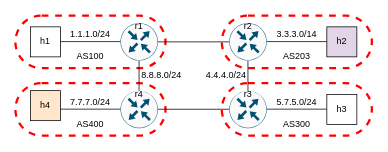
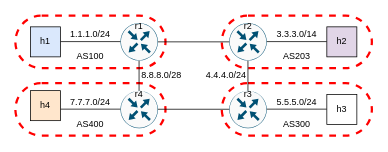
  <mxCell id="0" />
  <mxCell id="1" parent="0" />
  <mxCell id="2" value="" style="rounded=1;whiteSpace=wrap;html=1;arcSize=50;fillColor=none;strokeColor=#ff0000;strokeWidth=3;dashed=1;" vertex="1" parent="1"><mxGeometry x="295" y="20" width="200" height="70" as="geometry" /></mxCell>
  <mxCell id="3" value="" style="rounded=1;whiteSpace=wrap;html=1;arcSize=50;fillColor=none;strokeColor=#ff0000;strokeWidth=3;dashed=1;" vertex="1" parent="1"><mxGeometry x="20" y="20" width="200" height="70" as="geometry" /></mxCell>
  <mxCell id="4" value="" style="sketch=0;points=[[0.5,0,0],[1,0.5,0],[0.5,1,0],[0,0.5,0],[0.145,0.145,0],[0.856,0.145,0],[0.855,0.856,0],[0.145,0.855,0]];verticalLabelPosition=bottom;html=1;verticalAlign=top;aspect=fixed;align=center;pointerEvents=1;shape=mxgraph.cisco19.rect;prIcon=router;fillColor=#FAFAFA;strokeColor=#005073;" vertex="1" parent="1"><mxGeometry x="160" y="30" width="50" height="50" as="geometry" /></mxCell>
  <mxCell id="5" value="" style="sketch=0;points=[[0.5,0,0],[1,0.5,0],[0.5,1,0],[0,0.5,0],[0.145,0.145,0],[0.856,0.145,0],[0.855,0.856,0],[0.145,0.855,0]];verticalLabelPosition=bottom;html=1;verticalAlign=top;aspect=fixed;align=center;pointerEvents=1;shape=mxgraph.cisco19.rect;prIcon=router;fillColor=#FAFAFA;strokeColor=#005073;" vertex="1" parent="1"><mxGeometry x="305" y="30" width="50" height="50" as="geometry" /></mxCell>
  <mxCell id="6" value="" style="endArrow=none;html=1;rounded=0;entryX=0;entryY=0.5;entryDx=0;entryDy=0;entryPerimeter=0;exitX=1;exitY=0.5;exitDx=0;exitDy=0;exitPerimeter=0;" edge="1" parent="1" source="4" target="5"><mxGeometry width="50" height="50" relative="1" as="geometry"><mxPoint x="210" y="60" as="sourcePoint" /><mxPoint x="260" y="10" as="targetPoint" /></mxGeometry></mxCell>
  <mxCell id="7" value="" style="edgeStyle=none;orthogonalLoop=1;jettySize=auto;html=1;rounded=0;endArrow=none;endFill=0;" edge="1" parent="1"><mxGeometry width="80" relative="1" as="geometry"><mxPoint x="80" y="54.67" as="sourcePoint" /><mxPoint x="160" y="54.67" as="targetPoint" /><Array as="points" /></mxGeometry></mxCell>
  <mxCell id="8" value="" style="edgeStyle=none;orthogonalLoop=1;jettySize=auto;html=1;rounded=0;endArrow=none;endFill=0;" edge="1" parent="1"><mxGeometry width="80" relative="1" as="geometry"><mxPoint x="355" y="54.67" as="sourcePoint" /><mxPoint x="435" y="54.67" as="targetPoint" /><Array as="points" /></mxGeometry></mxCell>
  <mxCell id="9" value="1.1.1.0/24" style="text;strokeColor=none;align=center;fillColor=none;html=1;verticalAlign=middle;whiteSpace=wrap;rounded=0;" vertex="1" parent="1"><mxGeometry x="90" y="30" width="60" height="30" as="geometry" /></mxCell>
  <mxCell id="10" value="3.3.3.0/14" style="text;strokeColor=none;align=center;fillColor=none;html=1;verticalAlign=middle;whiteSpace=wrap;rounded=0;" vertex="1" parent="1"><mxGeometry x="365" y="30" width="60" height="30" as="geometry" /></mxCell>
- <mxCell id="11" value="h1" style="whiteSpace=wrap;html=1;aspect=fixed;" vertex="1" parent="1"><mxGeometry x="40" y="35" width="40" height="40" as="geometry" /></mxCell>
+ <mxCell id="11" value="h1" style="whiteSpace=wrap;html=1;aspect=fixed;fillColor=#dae8fc;" vertex="1" parent="1"><mxGeometry x="40" y="35" width="40" height="40" as="geometry" /></mxCell>
  <mxCell id="12" value="h2" style="whiteSpace=wrap;html=1;aspect=fixed;fillColor=#e1d5e7;" vertex="1" parent="1"><mxGeometry x="435" y="35" width="40" height="40" as="geometry" /></mxCell>
  <mxCell id="13" value="AS100" style="text;strokeColor=none;align=center;fillColor=none;html=1;verticalAlign=middle;whiteSpace=wrap;rounded=0;" vertex="1" parent="1"><mxGeometry x="90" y="60" width="60" height="30" as="geometry" /></mxCell>
  <mxCell id="14" value="AS203" style="text;strokeColor=none;align=center;fillColor=none;html=1;verticalAlign=middle;whiteSpace=wrap;rounded=0;" vertex="1" parent="1"><mxGeometry x="365" y="60" width="60" height="30" as="geometry" /></mxCell>
  <mxCell id="15" value="r1" style="text;strokeColor=none;align=center;fillColor=none;html=1;verticalAlign=middle;whiteSpace=wrap;rounded=0;" vertex="1" parent="1"><mxGeometry x="155" y="20" width="60" height="30" as="geometry" /></mxCell>
  <mxCell id="16" value="r2" style="text;strokeColor=none;align=center;fillColor=none;html=1;verticalAlign=middle;whiteSpace=wrap;rounded=0;" vertex="1" parent="1"><mxGeometry x="300" y="20" width="60" height="30" as="geometry" /></mxCell>
  <mxCell id="17" value="" style="rounded=1;whiteSpace=wrap;html=1;arcSize=50;fillColor=none;strokeColor=#ff0000;strokeWidth=3;dashed=1;" vertex="1" parent="1"><mxGeometry x="295" y="110" width="200" height="70" as="geometry" /></mxCell>
  <mxCell id="18" value="" style="sketch=0;points=[[0.5,0,0],[1,0.5,0],[0.5,1,0],[0,0.5,0],[0.145,0.145,0],[0.856,0.145,0],[0.855,0.856,0],[0.145,0.855,0]];verticalLabelPosition=bottom;html=1;verticalAlign=top;aspect=fixed;align=center;pointerEvents=1;shape=mxgraph.cisco19.rect;prIcon=router;fillColor=#FAFAFA;strokeColor=#005073;" vertex="1" parent="1"><mxGeometry x="305" y="120" width="50" height="50" as="geometry" /></mxCell>
  <mxCell id="19" value="" style="edgeStyle=none;orthogonalLoop=1;jettySize=auto;html=1;rounded=0;endArrow=none;endFill=0;" edge="1" parent="1"><mxGeometry width="80" relative="1" as="geometry"><mxPoint x="355" y="144.67" as="sourcePoint" /><mxPoint x="435" y="144.67" as="targetPoint" /><Array as="points" /></mxGeometry></mxCell>
- <mxCell id="20" value="5.7.5.0/24" style="text;strokeColor=none;align=center;fillColor=none;html=1;verticalAlign=middle;whiteSpace=wrap;rounded=0;" vertex="1" parent="1"><mxGeometry x="365" y="120" width="60" height="30" as="geometry" /></mxCell>
+ <mxCell id="20" value="5.5.5.0/24" style="text;strokeColor=none;align=center;fillColor=none;html=1;verticalAlign=middle;whiteSpace=wrap;rounded=0;" vertex="1" parent="1"><mxGeometry x="365" y="120" width="60" height="30" as="geometry" /></mxCell>
  <mxCell id="21" value="h3" style="whiteSpace=wrap;html=1;aspect=fixed;" vertex="1" parent="1"><mxGeometry x="435" y="125" width="40" height="40" as="geometry" /></mxCell>
  <mxCell id="22" value="AS300" style="text;strokeColor=none;align=center;fillColor=none;html=1;verticalAlign=middle;whiteSpace=wrap;rounded=0;" vertex="1" parent="1"><mxGeometry x="365" y="150" width="60" height="30" as="geometry" /></mxCell>
  <mxCell id="23" value="r3" style="text;strokeColor=none;align=center;fillColor=none;html=1;verticalAlign=middle;whiteSpace=wrap;rounded=0;" vertex="1" parent="1"><mxGeometry x="300" y="110" width="60" height="30" as="geometry" /></mxCell>
  <mxCell id="24" value="" style="edgeStyle=none;orthogonalLoop=1;jettySize=auto;html=1;rounded=0;endArrow=none;endFill=0;" edge="1" parent="1"><mxGeometry width="80" relative="1" as="geometry"><mxPoint x="329.88" y="120" as="sourcePoint" /><mxPoint x="329.88" y="80" as="targetPoint" /><Array as="points" /></mxGeometry></mxCell>
  <mxCell id="25" value="4.4.4.0/24" style="text;strokeColor=none;align=center;fillColor=none;html=1;verticalAlign=middle;whiteSpace=wrap;rounded=0;" vertex="1" parent="1"><mxGeometry x="271" y="85" width="60" height="30" as="geometry" /></mxCell>
  <mxCell id="26" value="" style="rounded=1;whiteSpace=wrap;html=1;arcSize=50;fillColor=none;strokeColor=#ff0000;strokeWidth=3;dashed=1;" vertex="1" parent="1"><mxGeometry x="20" y="110" width="200" height="70" as="geometry" /></mxCell>
  <mxCell id="27" value="" style="sketch=0;points=[[0.5,0,0],[1,0.5,0],[0.5,1,0],[0,0.5,0],[0.145,0.145,0],[0.856,0.145,0],[0.855,0.856,0],[0.145,0.855,0]];verticalLabelPosition=bottom;html=1;verticalAlign=top;aspect=fixed;align=center;pointerEvents=1;shape=mxgraph.cisco19.rect;prIcon=router;fillColor=#FAFAFA;strokeColor=#005073;" vertex="1" parent="1"><mxGeometry x="160" y="120" width="50" height="50" as="geometry" /></mxCell>
  <mxCell id="28" value="" style="edgeStyle=none;orthogonalLoop=1;jettySize=auto;html=1;rounded=0;endArrow=none;endFill=0;" edge="1" parent="1"><mxGeometry width="80" relative="1" as="geometry"><mxPoint x="80" y="144.67" as="sourcePoint" /><mxPoint x="160" y="144.67" as="targetPoint" /><Array as="points" /></mxGeometry></mxCell>
  <mxCell id="29" value="7.7.7.0/24" style="text;strokeColor=none;align=center;fillColor=none;html=1;verticalAlign=middle;whiteSpace=wrap;rounded=0;" vertex="1" parent="1"><mxGeometry x="90" y="120" width="60" height="30" as="geometry" /></mxCell>
  <mxCell id="30" value="h4" style="whiteSpace=wrap;html=1;aspect=fixed;fillColor=#ffe6cc;" vertex="1" parent="1"><mxGeometry x="40" y="120" width="40" height="40" as="geometry" /></mxCell>
  <mxCell id="31" value="AS400" style="text;strokeColor=none;align=center;fillColor=none;html=1;verticalAlign=middle;whiteSpace=wrap;rounded=0;" vertex="1" parent="1"><mxGeometry x="90" y="150" width="60" height="30" as="geometry" /></mxCell>
  <mxCell id="32" value="" style="edgeStyle=none;orthogonalLoop=1;jettySize=auto;html=1;rounded=0;endArrow=none;endFill=0;" edge="1" parent="1"><mxGeometry width="80" relative="1" as="geometry"><mxPoint x="184.81" y="120" as="sourcePoint" /><mxPoint x="184.81" y="80" as="targetPoint" /><Array as="points" /></mxGeometry></mxCell>
  <mxCell id="33" value="" style="endArrow=none;html=1;rounded=0;entryX=0;entryY=0.5;entryDx=0;entryDy=0;entryPerimeter=0;exitX=1;exitY=0.5;exitDx=0;exitDy=0;exitPerimeter=0;" edge="1" parent="1"><mxGeometry width="50" height="50" relative="1" as="geometry"><mxPoint x="210" y="144.81" as="sourcePoint" /><mxPoint x="305" y="144.81" as="targetPoint" /></mxGeometry></mxCell>
- <mxCell id="34" value="8.8.8.0/24" style="text;strokeColor=none;align=center;fillColor=none;html=1;verticalAlign=middle;whiteSpace=wrap;rounded=0;" vertex="1" parent="1"><mxGeometry x="185" y="85" width="60" height="30" as="geometry" /></mxCell>
+ <mxCell id="34" value="8.8.8.0/28" style="text;strokeColor=none;align=center;fillColor=none;html=1;verticalAlign=middle;whiteSpace=wrap;rounded=0;" vertex="1" parent="1"><mxGeometry x="185" y="85" width="60" height="30" as="geometry" /></mxCell>
  <mxCell id="35" value="r4" style="text;strokeColor=none;align=center;fillColor=none;html=1;verticalAlign=middle;whiteSpace=wrap;rounded=0;" vertex="1" parent="1"><mxGeometry x="155" y="110" width="60" height="30" as="geometry" /></mxCell>
